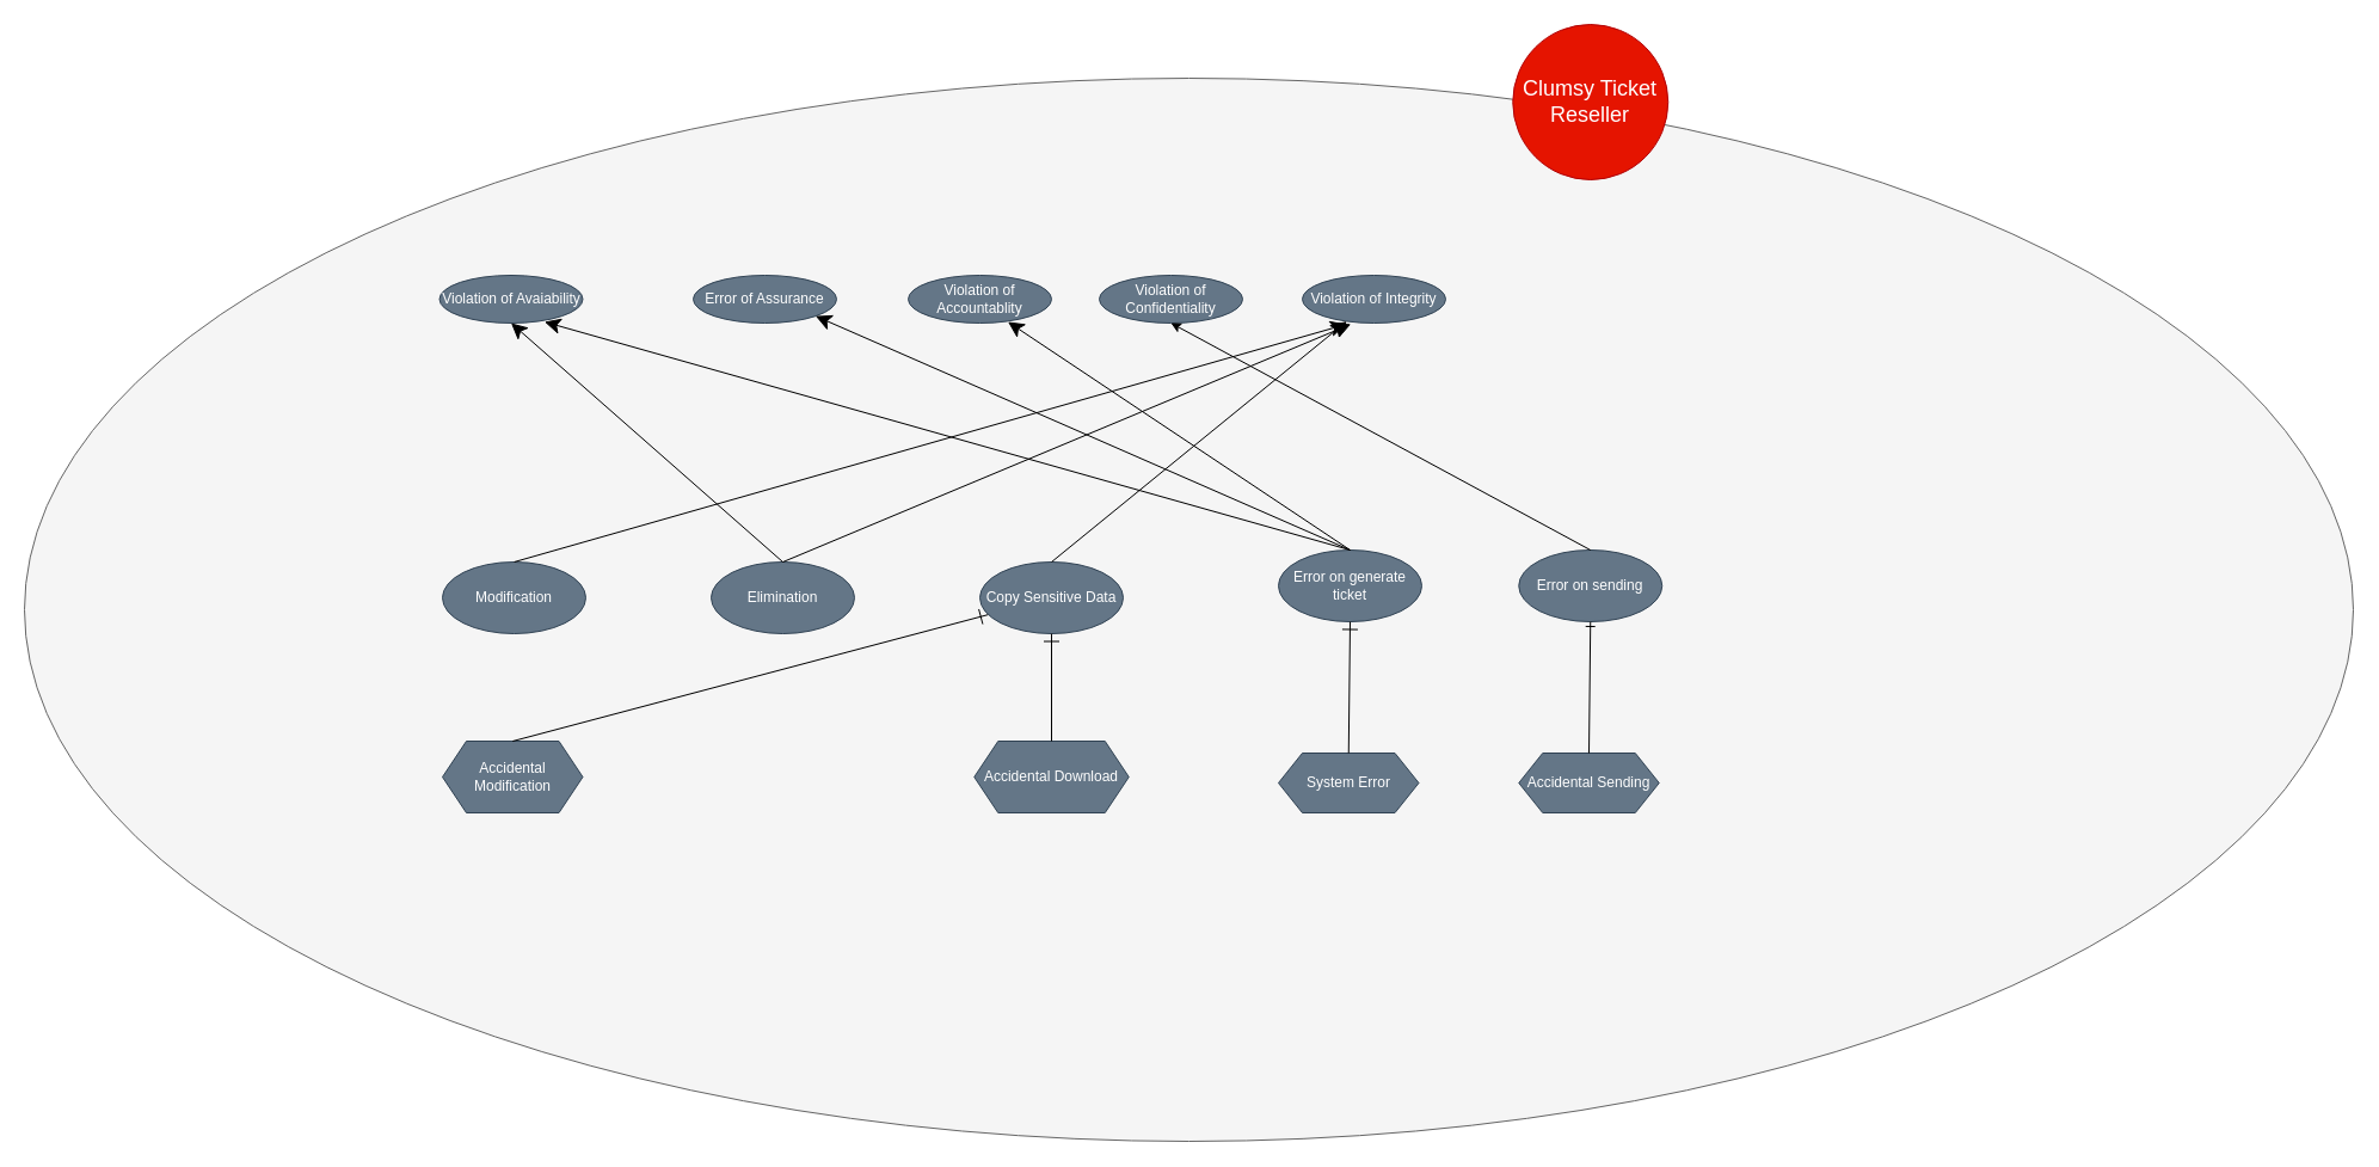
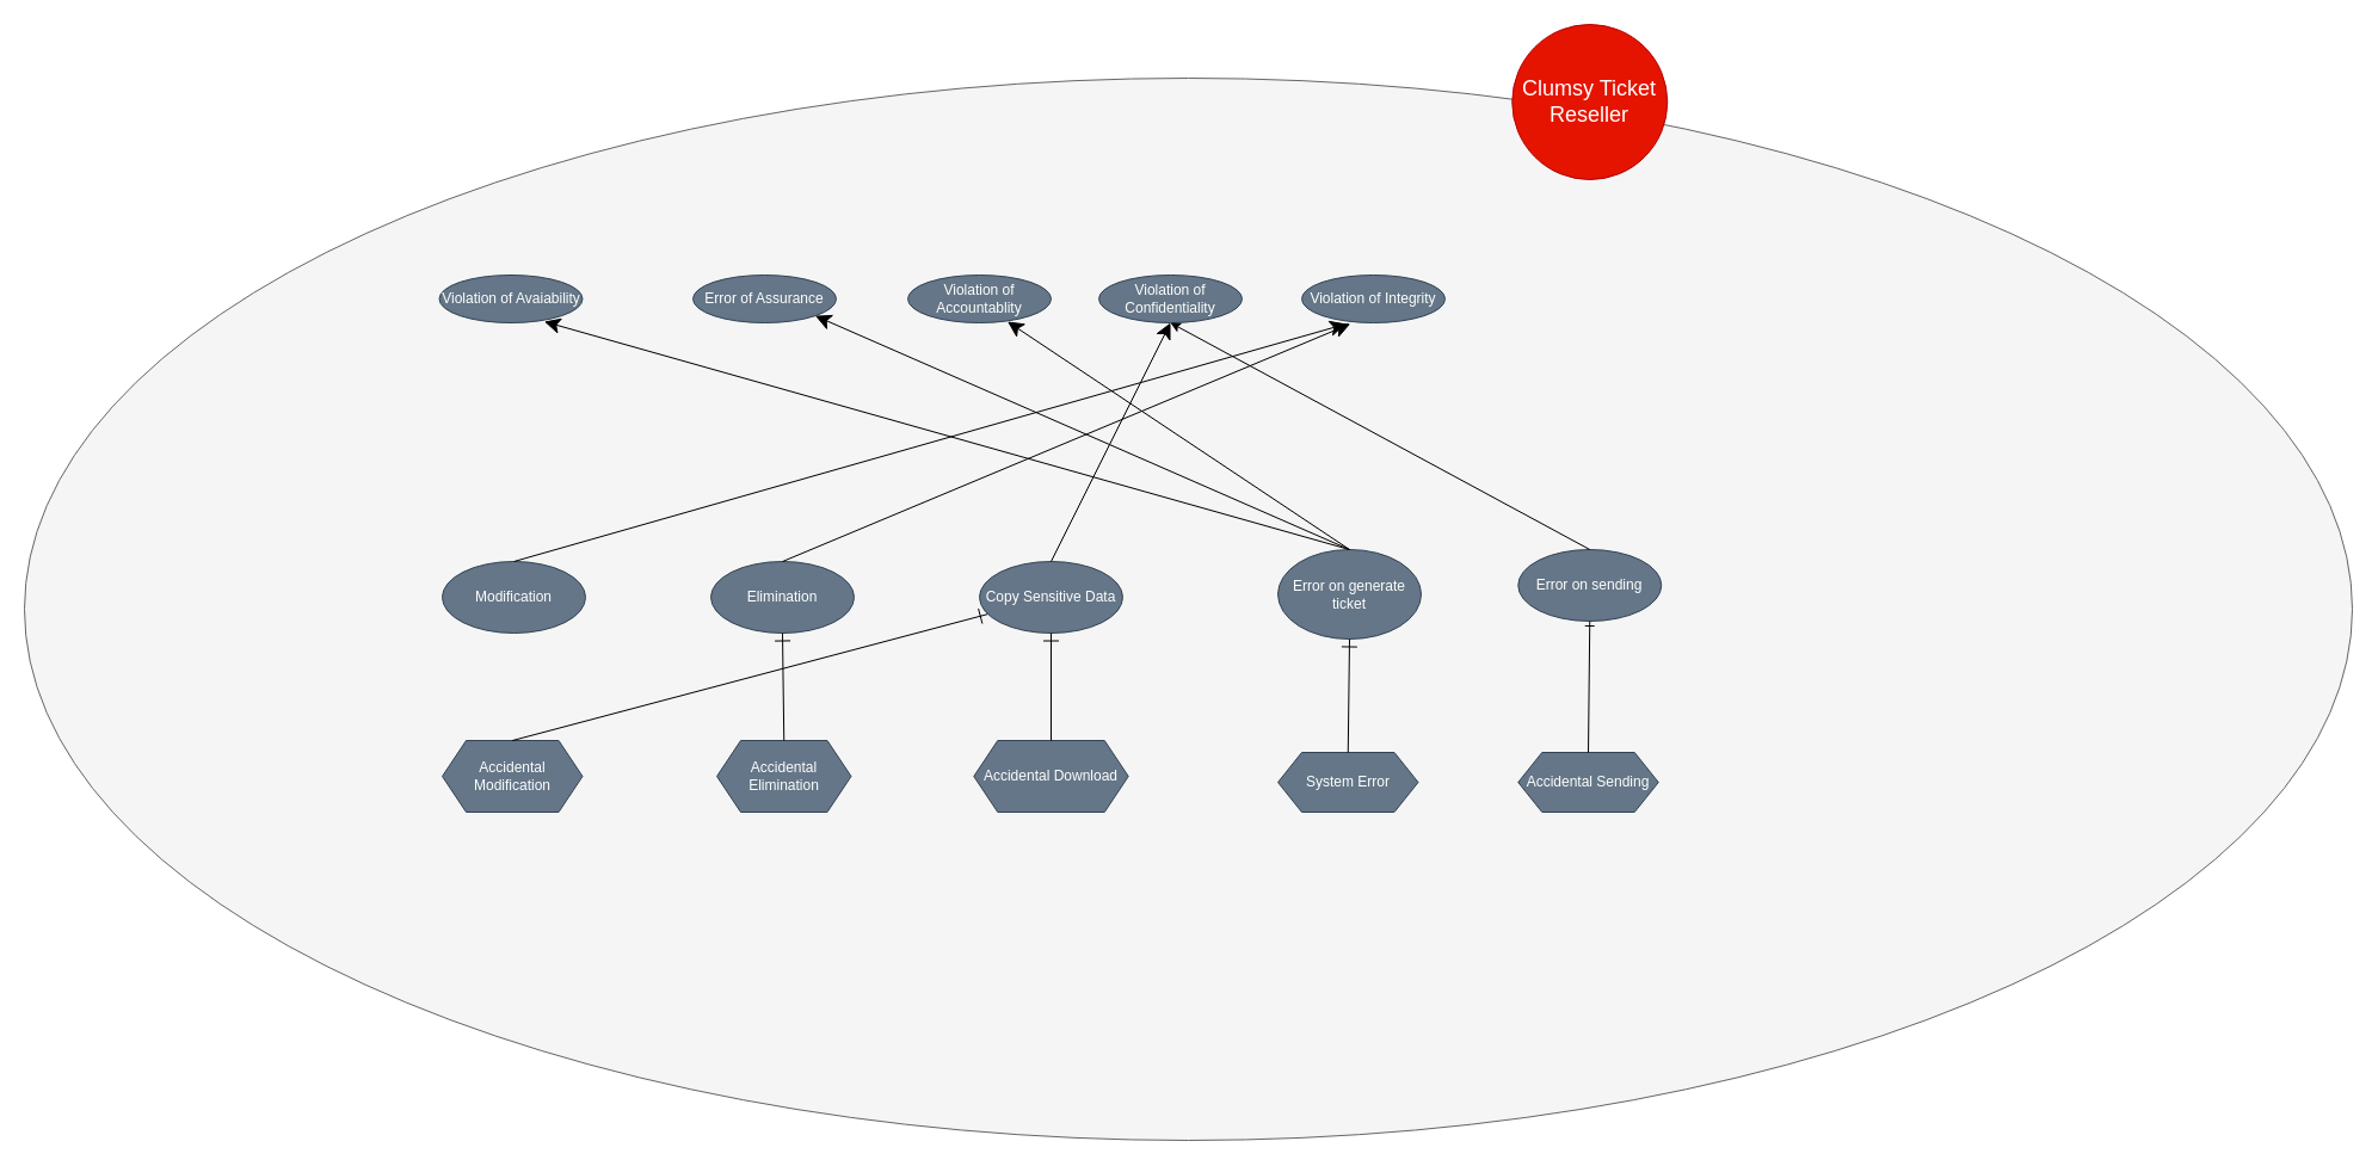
  <mxCell id="0" />
  <mxCell id="1" parent="0" />
  <mxCell id="2" value="" style="ellipse;whiteSpace=wrap;html=1;fillColor=#f5f5f5;strokeColor=#666666;fontColor=#333333;" parent="1" vertex="1"><mxGeometry x="20" y="65" width="1950" height="890" as="geometry" /></mxCell>
  <mxCell id="3" value="&lt;font style=&quot;font-size: 18px&quot;&gt;Clumsy Ticket Reseller&lt;/font&gt;" style="ellipse;whiteSpace=wrap;html=1;aspect=fixed;fillColor=#e51400;strokeColor=#B20000;fontColor=#ffffff;" parent="1" vertex="1"><mxGeometry x="1266.25" y="20" width="130" height="130" as="geometry" /></mxCell>
  <mxCell id="4" value="Violation of Avaiability" style="ellipse;whiteSpace=wrap;html=1;fillColor=#647687;strokeColor=#314354;fontColor=#ffffff;" parent="1" vertex="1"><mxGeometry x="367.5" y="230" width="120" height="40" as="geometry" /></mxCell>
  <mxCell id="5" value="Error of Assurance" style="ellipse;whiteSpace=wrap;html=1;fillColor=#647687;strokeColor=#314354;fontColor=#ffffff;" parent="1" vertex="1"><mxGeometry x="580" y="230" width="120" height="40" as="geometry" /></mxCell>
  <mxCell id="6" value="Violation of Accountablity" style="ellipse;whiteSpace=wrap;html=1;fillColor=#647687;strokeColor=#314354;fontColor=#ffffff;" parent="1" vertex="1"><mxGeometry x="760" y="230" width="120" height="40" as="geometry" /></mxCell>
  <mxCell id="7" value="Violation of Confidentiality" style="ellipse;whiteSpace=wrap;html=1;fillColor=#647687;strokeColor=#314354;fontColor=#ffffff;" parent="1" vertex="1"><mxGeometry x="920" y="230" width="120" height="40" as="geometry" /></mxCell>
  <mxCell id="8" value="Violation of Integrity" style="ellipse;whiteSpace=wrap;html=1;fillColor=#647687;strokeColor=#314354;fontColor=#ffffff;" parent="1" vertex="1"><mxGeometry x="1090" y="230" width="120" height="40" as="geometry" /></mxCell>
  <mxCell id="9" value="Modification" style="ellipse;whiteSpace=wrap;html=1;fillColor=#647687;strokeColor=#314354;fontColor=#ffffff;" parent="1" vertex="1"><mxGeometry x="370" y="470" width="120" height="60" as="geometry" /></mxCell>
  <mxCell id="10" value="Elimination" style="ellipse;whiteSpace=wrap;html=1;fillColor=#647687;strokeColor=#314354;fontColor=#ffffff;" parent="1" vertex="1"><mxGeometry x="595" y="470" width="120" height="60" as="geometry" /></mxCell>
  <mxCell id="11" value="Accidental Modification" style="shape=hexagon;perimeter=hexagonPerimeter2;whiteSpace=wrap;html=1;fixedSize=1;fillColor=#647687;strokeColor=#314354;fontColor=#ffffff;" parent="1" vertex="1"><mxGeometry x="370" y="620" width="117.5" height="60" as="geometry" /></mxCell>
+ <mxCell id="12" value="Accidental Elimination" style="shape=hexagon;perimeter=hexagonPerimeter2;whiteSpace=wrap;html=1;fixedSize=1;fillColor=#647687;strokeColor=#314354;fontColor=#ffffff;" parent="1" vertex="1"><mxGeometry x="600" y="620" width="112.5" height="60" as="geometry" /></mxCell>
  <mxCell id="13" value="" style="endArrow=ERone;html=1;exitX=0.5;exitY=0;exitDx=0;exitDy=0;startArrow=none;startFill=0;endFill=0;endSize=11;" parent="1" source="11" target="15" edge="1"><mxGeometry width="50" height="50" relative="1" as="geometry"><mxPoint x="445" y="620" as="sourcePoint" /><mxPoint x="495" y="570" as="targetPoint" /></mxGeometry></mxCell>
+ <mxCell id="14" value="" style="endArrow=ERone;html=1;endSize=11;exitX=0.5;exitY=0;exitDx=0;exitDy=0;entryX=0.5;entryY=1;entryDx=0;entryDy=0;endFill=0;" parent="1" source="12" target="10" edge="1"><mxGeometry width="50" height="50" relative="1" as="geometry"><mxPoint x="655" y="610" as="sourcePoint" /><mxPoint x="705" y="560" as="targetPoint" /></mxGeometry></mxCell>
  <mxCell id="15" value="Copy Sensitive Data" style="ellipse;whiteSpace=wrap;html=1;fillColor=#647687;strokeColor=#314354;fontColor=#ffffff;" parent="1" vertex="1"><mxGeometry x="820" y="470" width="120" height="60" as="geometry" /></mxCell>
- <mxCell id="16" value="Error on generate ticket" style="ellipse;whiteSpace=wrap;html=1;fillColor=#647687;strokeColor=#314354;fontColor=#ffffff;" parent="1" vertex="1"><mxGeometry x="1070" y="460" width="120" height="60" as="geometry" /></mxCell>
- <mxCell id="17" value="" style="endArrow=classic;html=1;endSize=11;exitX=0.5;exitY=0;exitDx=0;exitDy=0;entryX=0.5;entryY=1;entryDx=0;entryDy=0;" parent="1" source="10" target="4" edge="1"><mxGeometry width="50" height="50" relative="1" as="geometry"><mxPoint x="310" y="350" as="sourcePoint" /><mxPoint x="360" y="300" as="targetPoint" /></mxGeometry></mxCell>
+ <mxCell id="16" value="Error on generate ticket" style="ellipse;whiteSpace=wrap;html=1;fillColor=#647687;strokeColor=#314354;fontColor=#ffffff;" parent="1" vertex="1"><mxGeometry x="1070" y="460" width="120" height="75" as="geometry" /></mxCell>
  <mxCell id="18" value="" style="endArrow=classic;html=1;endSize=11;exitX=0.5;exitY=0;exitDx=0;exitDy=0;entryX=1;entryY=1;entryDx=0;entryDy=0;" parent="1" source="16" target="5" edge="1"><mxGeometry width="50" height="50" relative="1" as="geometry"><mxPoint x="1130" y="410" as="sourcePoint" /><mxPoint x="1180" y="360" as="targetPoint" /></mxGeometry></mxCell>
  <mxCell id="19" value="Accidental Download" style="shape=hexagon;perimeter=hexagonPerimeter2;whiteSpace=wrap;html=1;fixedSize=1;fillColor=#647687;strokeColor=#314354;fontColor=#ffffff;" parent="1" vertex="1"><mxGeometry x="815.25" y="620" width="129.5" height="60" as="geometry" /></mxCell>
  <mxCell id="20" value="" style="endArrow=ERone;html=1;endSize=11;exitX=0.5;exitY=0;exitDx=0;exitDy=0;entryX=0.5;entryY=1;entryDx=0;entryDy=0;endFill=0;" parent="1" source="19" target="15" edge="1"><mxGeometry width="50" height="50" relative="1" as="geometry"><mxPoint x="1155" y="620" as="sourcePoint" /><mxPoint x="1205" y="570" as="targetPoint" /></mxGeometry></mxCell>
  <mxCell id="21" value="System Error" style="shape=hexagon;perimeter=hexagonPerimeter2;whiteSpace=wrap;html=1;fixedSize=1;fillColor=#647687;strokeColor=#314354;fontColor=#ffffff;" parent="1" vertex="1"><mxGeometry x="1070" y="630" width="117.5" height="50" as="geometry" /></mxCell>
  <mxCell id="22" value="" style="endArrow=ERone;html=1;endSize=11;exitX=0.5;exitY=0;exitDx=0;exitDy=0;entryX=0.5;entryY=1;entryDx=0;entryDy=0;endFill=0;" parent="1" source="21" target="16" edge="1"><mxGeometry width="50" height="50" relative="1" as="geometry"><mxPoint x="1525" y="610" as="sourcePoint" /><mxPoint x="1575" y="560" as="targetPoint" /></mxGeometry></mxCell>
  <mxCell id="23" value="" style="endArrow=classic;html=1;endSize=11;exitX=0.5;exitY=0;exitDx=0;exitDy=0;entryX=0.733;entryY=0.975;entryDx=0;entryDy=0;entryPerimeter=0;" parent="1" source="16" target="4" edge="1"><mxGeometry width="50" height="50" relative="1" as="geometry"><mxPoint x="1460" y="480" as="sourcePoint" /><mxPoint x="370" y="260" as="targetPoint" /></mxGeometry></mxCell>
  <mxCell id="24" value="" style="endArrow=classic;html=1;endSize=11;exitX=0.5;exitY=0;exitDx=0;exitDy=0;entryX=0.696;entryY=0.975;entryDx=0;entryDy=0;entryPerimeter=0;" parent="1" source="16" target="6" edge="1"><mxGeometry width="50" height="50" relative="1" as="geometry"><mxPoint x="1465" y="490" as="sourcePoint" /><mxPoint x="1167.56" y="280.6" as="targetPoint" /></mxGeometry></mxCell>
- <mxCell id="25" value="" style="endArrow=classic;html=1;endSize=11;exitX=0.5;exitY=0;exitDx=0;exitDy=0;" parent="1" source="15" target="8" edge="1"><mxGeometry width="50" height="50" relative="1" as="geometry"><mxPoint x="1465" y="490" as="sourcePoint" /><mxPoint x="1490" y="280" as="targetPoint" /></mxGeometry></mxCell>
+ <mxCell id="25" value="" style="endArrow=classic;html=1;endSize=11;exitX=0.5;exitY=0;exitDx=0;exitDy=0;entryX=0.5;entryY=1;entryDx=0;entryDy=0;" parent="1" source="15" target="7" edge="1"><mxGeometry width="50" height="50" relative="1" as="geometry"><mxPoint x="1465" y="490" as="sourcePoint" /><mxPoint x="1490" y="280" as="targetPoint" /></mxGeometry></mxCell>
  <mxCell id="26" value="" style="endArrow=classic;html=1;endSize=11;exitX=0.5;exitY=0;exitDx=0;exitDy=0;entryX=0.339;entryY=1.022;entryDx=0;entryDy=0;entryPerimeter=0;" parent="1" source="10" target="8" edge="1"><mxGeometry width="50" height="50" relative="1" as="geometry"><mxPoint x="665" y="480" as="sourcePoint" /><mxPoint x="830" y="280" as="targetPoint" /></mxGeometry></mxCell>
  <mxCell id="27" value="" style="endArrow=classic;html=1;endSize=11;entryX=0.308;entryY=1.025;entryDx=0;entryDy=0;entryPerimeter=0;" parent="1" target="8" edge="1"><mxGeometry width="50" height="50" relative="1" as="geometry"><mxPoint x="430" y="470" as="sourcePoint" /><mxPoint x="803.24" y="282.44" as="targetPoint" /></mxGeometry></mxCell>
  <mxCell id="28" value="Error on sending" style="ellipse;whiteSpace=wrap;html=1;fillColor=#647687;strokeColor=#314354;fontColor=#ffffff;" vertex="1" parent="1"><mxGeometry x="1271.25" y="460" width="120" height="60" as="geometry" /></mxCell>
  <mxCell id="29" value="Accidental Sending" style="shape=hexagon;perimeter=hexagonPerimeter2;whiteSpace=wrap;html=1;fixedSize=1;fillColor=#647687;strokeColor=#314354;fontColor=#ffffff;" vertex="1" parent="1"><mxGeometry x="1271.25" y="630" width="117.5" height="50" as="geometry" /></mxCell>
  <mxCell id="30" value="" style="endArrow=ERone;html=1;exitX=0.5;exitY=0;exitDx=0;exitDy=0;entryX=0.5;entryY=1;entryDx=0;entryDy=0;endFill=0;" edge="1" parent="1" source="29" target="28"><mxGeometry width="50" height="50" relative="1" as="geometry"><mxPoint x="1320" y="610" as="sourcePoint" /><mxPoint x="1370" y="560" as="targetPoint" /></mxGeometry></mxCell>
  <mxCell id="31" value="" style="endArrow=classic;html=1;exitX=0.5;exitY=0;exitDx=0;exitDy=0;" edge="1" parent="1" source="28"><mxGeometry width="50" height="50" relative="1" as="geometry"><mxPoint x="1310" y="410" as="sourcePoint" /><mxPoint x="980" y="270" as="targetPoint" /></mxGeometry></mxCell>
